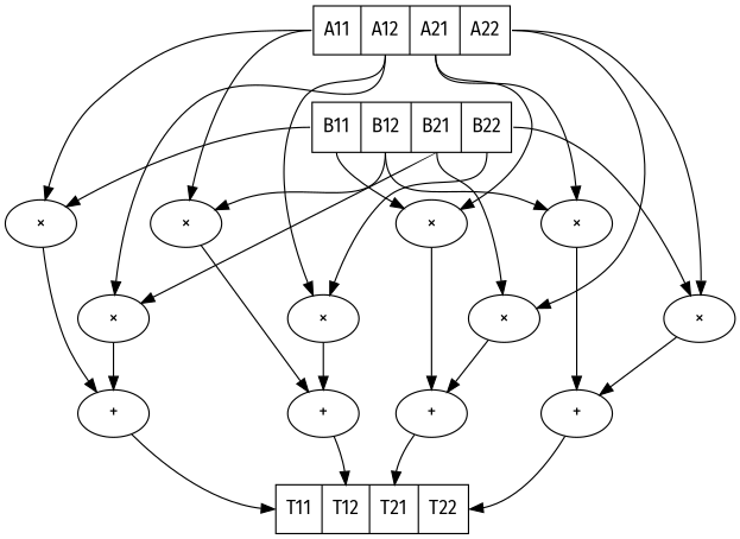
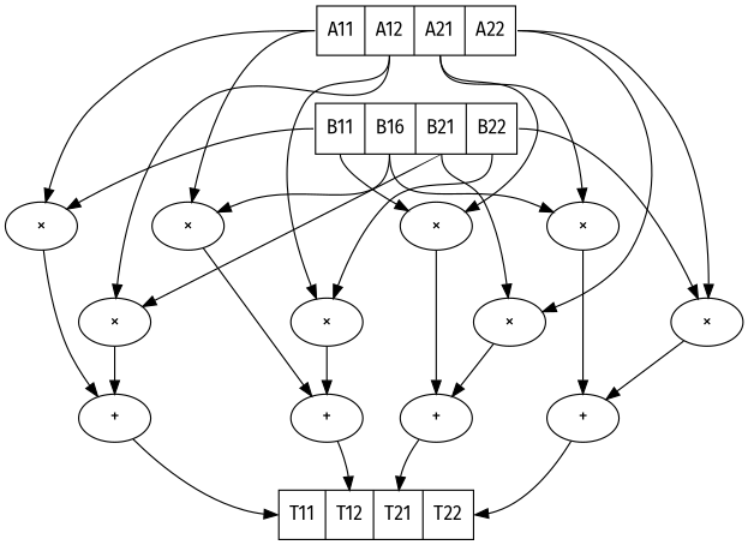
  digraph {
    fontname="Fira Sans"
    node [fontname="Fira Sans"]
    edge [fontname="Fira Sans"]
    n1 [label="<a11> A11 | <a12> A12 | <a21> A21 | <a22> A22" shape=record]
-   n2 [label="<b11> B11 | <b12> B12 | <b21> B21 | <b22> B22" shape=record]
+   n2 [label="<b11> B11 | <b12> B16 | <b21> B21 | <b22> B22" shape=record]
    n3 [label="<t11> T11 | <t12> T12 | <t21> T21 | <t22> T22" shape=record]
    n4 [label="×"]
    n5 [label="×"]
    n6 [label="×"]
    n7 [label="×"]
    n8 [label="×"]
    n9 [label="×"]
    n10 [label="×"]
    n11 [label="×"]
    n12 [label="+"]
    n13 [label="+"]
    n14 [label="+"]
    n15 [label="+"]
    subgraph sub_1 {
      n1
      n2
      n3
    }
    subgraph sub_2 {
      rank=same
      n4
      n5
      n6
      n7
    }
    subgraph sub_3 {
      rank=same
      n8
      n9
      n10
      n11
    }
    n1 -> n2 [style=invis]
    n1 -> n4 [tailport=a11]
    n1 -> n5 [tailport=a11]
    n1 -> n6 [tailport=a21]
    n1 -> n7 [tailport=a21]
    n1 -> n8 [tailport=a12]
    n1 -> n9 [tailport=a12]
    n1 -> n10 [tailport=a22]
    n1 -> n11 [tailport=a22]
    n2 -> n4 [tailport=b11]
    n2 -> n5 [tailport=b12]
    n2 -> n6 [tailport=b11]
    n2 -> n7 [tailport=b12]
    n2 -> n8 [tailport=b21]
    n2 -> n9 [tailport=b22]
    n2 -> n10 [tailport=b21]
    n2 -> n11 [tailport=b22]
    n4 -> n8 [style=invis]
    n4 -> n12
    n5 -> n13
    n6 -> n14
    n7 -> n15
    n8 -> n12
    n9 -> n13
    n10 -> n14
    n11 -> n15
    n12 -> n3 [headport=t11]
    n13 -> n3 [headport=t12]
    n14 -> n3 [headport=t21]
    n15 -> n3 [headport=t22]
  }
